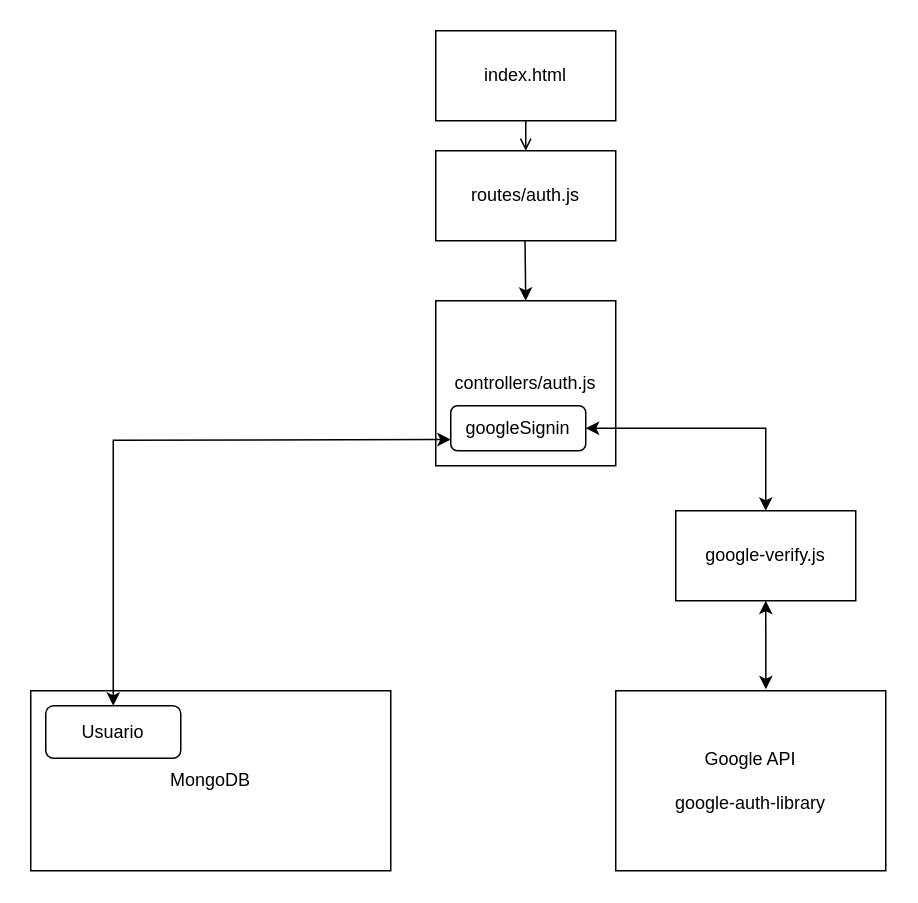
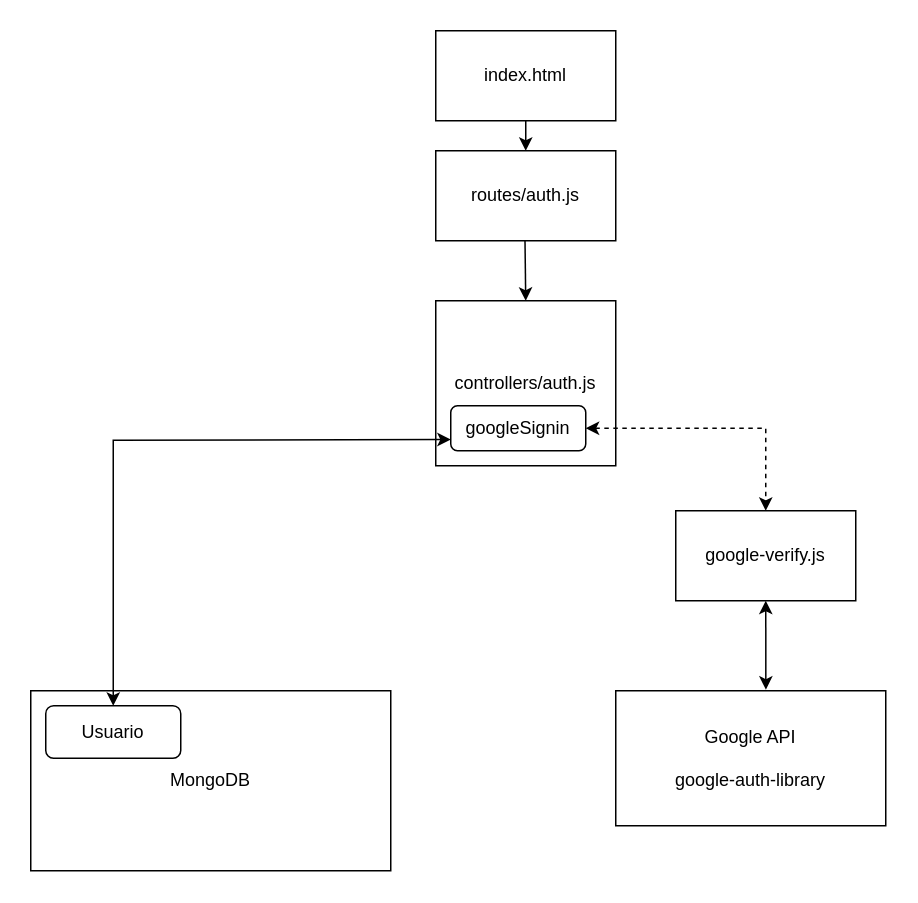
  <mxCell id="0" />
  <mxCell id="1" parent="0" />
  <mxCell id="2" value="index.html" style="rounded=0;whiteSpace=wrap;html=1;" parent="1" vertex="1"><mxGeometry x="290" y="20" width="120" height="60" as="geometry" /></mxCell>
  <mxCell id="3" value="routes/auth.js" style="rounded=0;whiteSpace=wrap;html=1;" parent="1" vertex="1"><mxGeometry x="290" y="100" width="120" height="60" as="geometry" /></mxCell>
  <mxCell id="4" value="controllers/auth.js" style="rounded=0;whiteSpace=wrap;html=1;" parent="1" vertex="1"><mxGeometry x="290" y="200" width="120" height="110" as="geometry" /></mxCell>
  <mxCell id="5" value="google-verify.js" style="rounded=0;whiteSpace=wrap;html=1;" parent="1" vertex="1"><mxGeometry x="450" y="340" width="120" height="60" as="geometry" /></mxCell>
  <mxCell id="6" value="MongoDB" style="rounded=0;whiteSpace=wrap;html=1;" parent="1" vertex="1"><mxGeometry x="20" y="460" width="240" height="120" as="geometry" /></mxCell>
  <mxCell id="7" value="Usuario" style="rounded=1;whiteSpace=wrap;html=1;" parent="1" vertex="1"><mxGeometry x="30" y="470" width="90" height="35" as="geometry" /></mxCell>
- <mxCell id="8" value="Google API&lt;br&gt;&lt;br&gt;google-auth-library" style="rounded=0;whiteSpace=wrap;html=1;" parent="1" vertex="1"><mxGeometry x="410" y="460" width="180" height="120" as="geometry" /></mxCell>
+ <mxCell id="8" value="Google API&lt;br&gt;&lt;br&gt;google-auth-library" style="rounded=0;whiteSpace=wrap;html=1;" parent="1" vertex="1"><mxGeometry x="410" y="460" width="180" height="90" as="geometry" /></mxCell>
  <mxCell id="9" value="" style="endArrow=classic;startArrow=classic;html=1;rounded=0;entryX=0.556;entryY=-0.008;entryDx=0;entryDy=0;entryPerimeter=0;exitX=0.5;exitY=1;exitDx=0;exitDy=0;" parent="1" source="5" target="8" edge="1"><mxGeometry width="50" height="50" relative="1" as="geometry"><mxPoint x="570" y="400" as="sourcePoint" /><mxPoint x="560" y="140" as="targetPoint" /></mxGeometry></mxCell>
- <mxCell id="10" value="" style="endArrow=classic;startArrow=classic;html=1;rounded=0;exitX=1;exitY=0.5;exitDx=0;exitDy=0;entryX=0.5;entryY=0;entryDx=0;entryDy=0;" parent="1" source="11" target="5" edge="1"><mxGeometry width="50" height="50" relative="1" as="geometry"><mxPoint x="510" y="180" as="sourcePoint" /><mxPoint x="560" y="130" as="targetPoint" /><Array as="points"><mxPoint x="510" y="285" /></Array></mxGeometry></mxCell>
+ <mxCell id="10" value="" style="endArrow=classic;startArrow=classic;html=1;rounded=0;exitX=1;exitY=0.5;exitDx=0;exitDy=0;entryX=0.5;entryY=0;entryDx=0;entryDy=0;dashed=1;" parent="1" source="11" target="5" edge="1"><mxGeometry width="50" height="50" relative="1" as="geometry"><mxPoint x="510" y="180" as="sourcePoint" /><mxPoint x="560" y="130" as="targetPoint" /><Array as="points"><mxPoint x="510" y="285" /></Array></mxGeometry></mxCell>
  <mxCell id="11" value="googleSignin" style="rounded=1;whiteSpace=wrap;html=1;" parent="1" vertex="1"><mxGeometry x="300" y="270" width="90" height="30" as="geometry" /></mxCell>
  <mxCell id="12" value="" style="endArrow=classic;startArrow=classic;html=1;rounded=0;exitX=0.5;exitY=0;exitDx=0;exitDy=0;entryX=0;entryY=0.75;entryDx=0;entryDy=0;" parent="1" source="7" target="11" edge="1"><mxGeometry width="50" height="50" relative="1" as="geometry"><mxPoint x="320" y="340" as="sourcePoint" /><mxPoint x="370" y="290" as="targetPoint" /><Array as="points"><mxPoint x="75" y="293" /></Array></mxGeometry></mxCell>
- <mxCell id="13" value="" style="endArrow=open;html=1;rounded=0;entryX=0.5;entryY=0;entryDx=0;entryDy=0;exitX=0.5;exitY=1;exitDx=0;exitDy=0;" parent="1" source="2" target="3" edge="1"><mxGeometry width="50" height="50" relative="1" as="geometry"><mxPoint x="320" y="340" as="sourcePoint" /><mxPoint x="370" y="290" as="targetPoint" /></mxGeometry></mxCell>
+ <mxCell id="13" value="" style="endArrow=classic;html=1;rounded=0;entryX=0.5;entryY=0;entryDx=0;entryDy=0;exitX=0.5;exitY=1;exitDx=0;exitDy=0;" parent="1" source="2" target="3" edge="1"><mxGeometry width="50" height="50" relative="1" as="geometry"><mxPoint x="320" y="340" as="sourcePoint" /><mxPoint x="370" y="290" as="targetPoint" /></mxGeometry></mxCell>
  <mxCell id="14" value="" style="endArrow=classic;html=1;rounded=0;entryX=0.5;entryY=0;entryDx=0;entryDy=0;exitX=0.5;exitY=1;exitDx=0;exitDy=0;" parent="1" target="4" edge="1"><mxGeometry width="50" height="50" relative="1" as="geometry"><mxPoint x="349.5" y="160" as="sourcePoint" /><mxPoint x="349.5" y="180" as="targetPoint" /></mxGeometry></mxCell>
